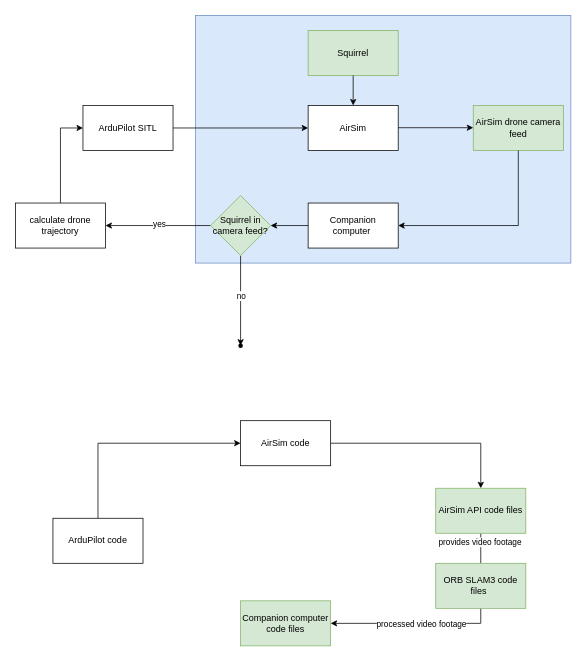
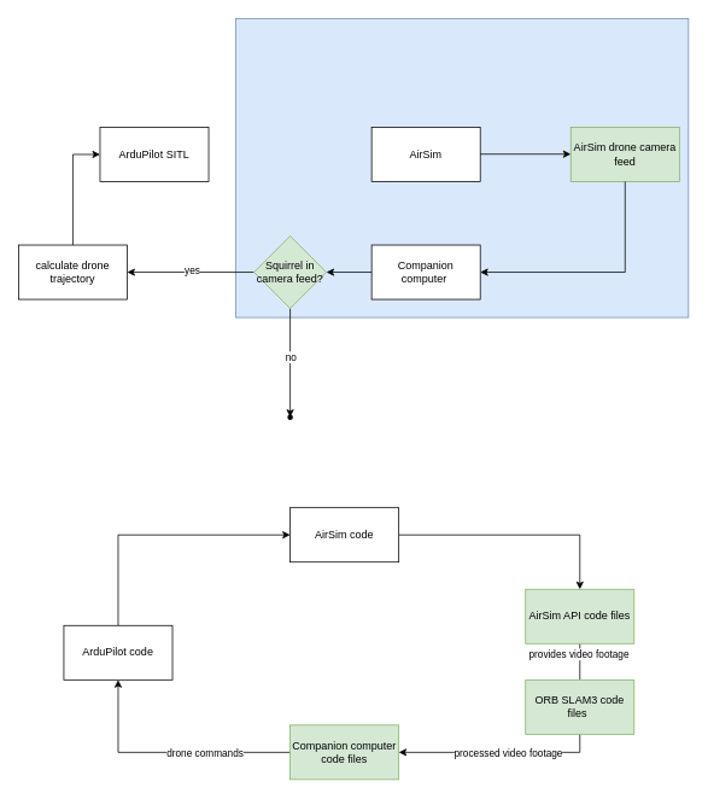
  <mxCell id="0" />
  <mxCell id="1" parent="0" />
  <mxCell id="2" value="" style="rounded=0;whiteSpace=wrap;html=1;fillStyle=solid;fillColor=#dae8fc;strokeColor=#6c8ebf;" parent="1" vertex="1"><mxGeometry x="260" y="20" width="500" height="330" as="geometry" /></mxCell>
  <mxCell id="3" value="ArduPilot SITL" style="rounded=0;whiteSpace=wrap;html=1;" parent="1" vertex="1"><mxGeometry x="110" y="140" width="120" height="60" as="geometry" /></mxCell>
  <mxCell id="4" value="AirSim" style="rounded=0;whiteSpace=wrap;html=1;" parent="1" vertex="1"><mxGeometry x="410" y="140" width="120" height="60" as="geometry" /></mxCell>
- <mxCell id="5" value="" style="endArrow=classic;html=1;rounded=0;exitX=1;exitY=0.5;exitDx=0;exitDy=0;entryX=0;entryY=0.5;entryDx=0;entryDy=0;" parent="1" source="3" target="4" edge="1"><mxGeometry width="50" height="50" relative="1" as="geometry"><mxPoint x="440" y="330" as="sourcePoint" /><mxPoint x="490" y="280" as="targetPoint" /></mxGeometry></mxCell>
  <mxCell id="6" value="AirSim drone camera feed" style="rounded=0;whiteSpace=wrap;html=1;fillColor=#d5e8d4;strokeColor=#82b366;" parent="1" vertex="1"><mxGeometry x="630" y="140" width="120" height="60" as="geometry" /></mxCell>
  <mxCell id="7" value="" style="endArrow=classic;html=1;rounded=0;exitX=1;exitY=0.5;exitDx=0;exitDy=0;entryX=0;entryY=0.5;entryDx=0;entryDy=0;" parent="1" edge="1"><mxGeometry width="50" height="50" relative="1" as="geometry"><mxPoint x="530" y="169.66" as="sourcePoint" /><mxPoint x="630" y="169.66" as="targetPoint" /></mxGeometry></mxCell>
  <mxCell id="8" value="" style="edgeStyle=orthogonalEdgeStyle;rounded=0;orthogonalLoop=1;jettySize=auto;html=1;" parent="1" source="9" target="17" edge="1"><mxGeometry relative="1" as="geometry" /></mxCell>
  <mxCell id="9" value="Companion computer&amp;nbsp;" style="rounded=0;whiteSpace=wrap;html=1;" parent="1" vertex="1"><mxGeometry x="410" y="270" width="120" height="60" as="geometry" /></mxCell>
  <mxCell id="10" value="" style="endArrow=classic;html=1;rounded=0;entryX=1;entryY=0.5;entryDx=0;entryDy=0;exitX=0.5;exitY=1;exitDx=0;exitDy=0;" parent="1" source="6" target="9" edge="1"><mxGeometry width="50" height="50" relative="1" as="geometry"><mxPoint x="680" y="300" as="sourcePoint" /><mxPoint x="490" y="280" as="targetPoint" /><Array as="points"><mxPoint x="690" y="300" /></Array></mxGeometry></mxCell>
- <mxCell id="11" value="Squirrel" style="rounded=0;whiteSpace=wrap;html=1;fillColor=#d5e8d4;strokeColor=#82b366;" parent="1" vertex="1"><mxGeometry x="410" y="40" width="120" height="60" as="geometry" /></mxCell>
- <mxCell id="12" value="" style="endArrow=classic;html=1;rounded=0;entryX=0.5;entryY=0;entryDx=0;entryDy=0;exitX=0.5;exitY=1;exitDx=0;exitDy=0;" parent="1" source="11" target="4" edge="1"><mxGeometry width="50" height="50" relative="1" as="geometry"><mxPoint x="690" y="260" as="sourcePoint" /><mxPoint x="530" y="320" as="targetPoint" /><Array as="points" /></mxGeometry></mxCell>
  <mxCell id="13" value="" style="edgeStyle=orthogonalEdgeStyle;rounded=0;orthogonalLoop=1;jettySize=auto;html=1;exitX=0;exitY=0.5;exitDx=0;exitDy=0;" parent="1" source="17" target="19" edge="1"><mxGeometry relative="1" as="geometry"><mxPoint x="200" y="300" as="sourcePoint" /></mxGeometry></mxCell>
  <mxCell id="14" value="yes" style="edgeLabel;html=1;align=center;verticalAlign=middle;resizable=0;points=[];" parent="13" vertex="1" connectable="0"><mxGeometry x="-0.014" y="-2" relative="1" as="geometry"><mxPoint as="offset" /></mxGeometry></mxCell>
  <mxCell id="15" value="" style="edgeStyle=orthogonalEdgeStyle;rounded=0;orthogonalLoop=1;jettySize=auto;html=1;" parent="1" source="17" target="20" edge="1"><mxGeometry relative="1" as="geometry" /></mxCell>
  <mxCell id="16" value="no" style="edgeLabel;html=1;align=center;verticalAlign=middle;resizable=0;points=[];" parent="15" vertex="1" connectable="0"><mxGeometry x="-0.114" relative="1" as="geometry"><mxPoint as="offset" /></mxGeometry></mxCell>
  <mxCell id="17" value="Squirrel in camera feed?" style="rhombus;whiteSpace=wrap;html=1;fillColor=#d5e8d4;strokeColor=#82b366;" parent="1" vertex="1"><mxGeometry x="280" y="260" width="80" height="80" as="geometry" /></mxCell>
  <mxCell id="18" style="edgeStyle=orthogonalEdgeStyle;rounded=0;orthogonalLoop=1;jettySize=auto;html=1;exitX=0.5;exitY=0;exitDx=0;exitDy=0;entryX=0;entryY=0.5;entryDx=0;entryDy=0;" parent="1" source="19" target="3" edge="1"><mxGeometry relative="1" as="geometry" /></mxCell>
  <mxCell id="19" value="calculate drone trajectory" style="rounded=0;whiteSpace=wrap;html=1;" parent="1" vertex="1"><mxGeometry x="20" y="270" width="120" height="60" as="geometry" /></mxCell>
  <mxCell id="20" value="" style="shape=waypoint;sketch=0;size=6;pointerEvents=1;points=[];fillColor=default;resizable=0;rotatable=0;perimeter=centerPerimeter;snapToPoint=1;" parent="1" vertex="1"><mxGeometry x="310" y="450" width="20" height="20" as="geometry" /></mxCell>
  <mxCell id="21" style="edgeStyle=orthogonalEdgeStyle;rounded=0;orthogonalLoop=1;jettySize=auto;html=1;entryX=0;entryY=0.5;entryDx=0;entryDy=0;" parent="1" source="22" target="24" edge="1"><mxGeometry relative="1" as="geometry"><Array as="points"><mxPoint x="130" y="590" /></Array></mxGeometry></mxCell>
  <mxCell id="22" value="ArduPilot code" style="rounded=0;whiteSpace=wrap;html=1;" parent="1" vertex="1"><mxGeometry x="70" y="690" width="120" height="60" as="geometry" /></mxCell>
  <mxCell id="23" style="edgeStyle=orthogonalEdgeStyle;rounded=0;orthogonalLoop=1;jettySize=auto;html=1;" parent="1" source="24" target="30" edge="1"><mxGeometry relative="1" as="geometry" /></mxCell>
  <mxCell id="24" value="AirSim code" style="rounded=0;whiteSpace=wrap;html=1;" parent="1" vertex="1"><mxGeometry x="320" y="560" width="120" height="60" as="geometry" /></mxCell>
+ <mxCell id="25" style="edgeStyle=orthogonalEdgeStyle;rounded=0;orthogonalLoop=1;jettySize=auto;html=1;exitX=0;exitY=0.5;exitDx=0;exitDy=0;" parent="1" source="27" target="22" edge="1"><mxGeometry relative="1" as="geometry" /></mxCell>
+ <mxCell id="26" value="drone commands" style="edgeLabel;html=1;align=center;verticalAlign=middle;resizable=0;points=[];" parent="25" vertex="1" connectable="0"><mxGeometry x="-0.296" y="5" relative="1" as="geometry"><mxPoint y="-5" as="offset" /></mxGeometry></mxCell>
  <mxCell id="27" value="Companion computer code files" style="rounded=0;whiteSpace=wrap;html=1;fillColor=#d5e8d4;strokeColor=#82b366;" parent="1" vertex="1"><mxGeometry x="320" y="800" width="120" height="60" as="geometry" /></mxCell>
  <mxCell id="28" style="edgeStyle=orthogonalEdgeStyle;rounded=0;orthogonalLoop=1;jettySize=auto;html=1;exitX=0.5;exitY=1;exitDx=0;exitDy=0;entryX=0.5;entryY=0;entryDx=0;entryDy=0;endArrow=none;" parent="1" source="30" target="33" edge="1"><mxGeometry relative="1" as="geometry" /></mxCell>
  <mxCell id="29" value="provides video footage" style="edgeLabel;html=1;align=center;verticalAlign=middle;resizable=0;points=[];" parent="28" vertex="1" connectable="0"><mxGeometry x="-0.467" y="-2" relative="1" as="geometry"><mxPoint as="offset" /></mxGeometry></mxCell>
  <mxCell id="30" value="AirSim API code files" style="rounded=0;whiteSpace=wrap;html=1;fillColor=#d5e8d4;strokeColor=#82b366;" parent="1" vertex="1"><mxGeometry x="580" y="650" width="120" height="60" as="geometry" /></mxCell>
  <mxCell id="31" style="edgeStyle=orthogonalEdgeStyle;rounded=0;orthogonalLoop=1;jettySize=auto;html=1;exitX=0.5;exitY=1;exitDx=0;exitDy=0;" parent="1" source="33" target="27" edge="1"><mxGeometry relative="1" as="geometry" /></mxCell>
  <mxCell id="32" value="processed video footage" style="edgeLabel;html=1;align=center;verticalAlign=middle;resizable=0;points=[];" parent="31" vertex="1" connectable="0"><mxGeometry x="-0.391" y="3" relative="1" as="geometry"><mxPoint x="-33" y="-3" as="offset" /></mxGeometry></mxCell>
  <mxCell id="33" value="ORB SLAM3 code files&lt;span style=&quot;white-space: pre;&quot;&gt;&#09;&lt;/span&gt;" style="rounded=0;whiteSpace=wrap;html=1;fillColor=#d5e8d4;strokeColor=#82b366;" parent="1" vertex="1"><mxGeometry x="580" y="750" width="120" height="60" as="geometry" /></mxCell>
